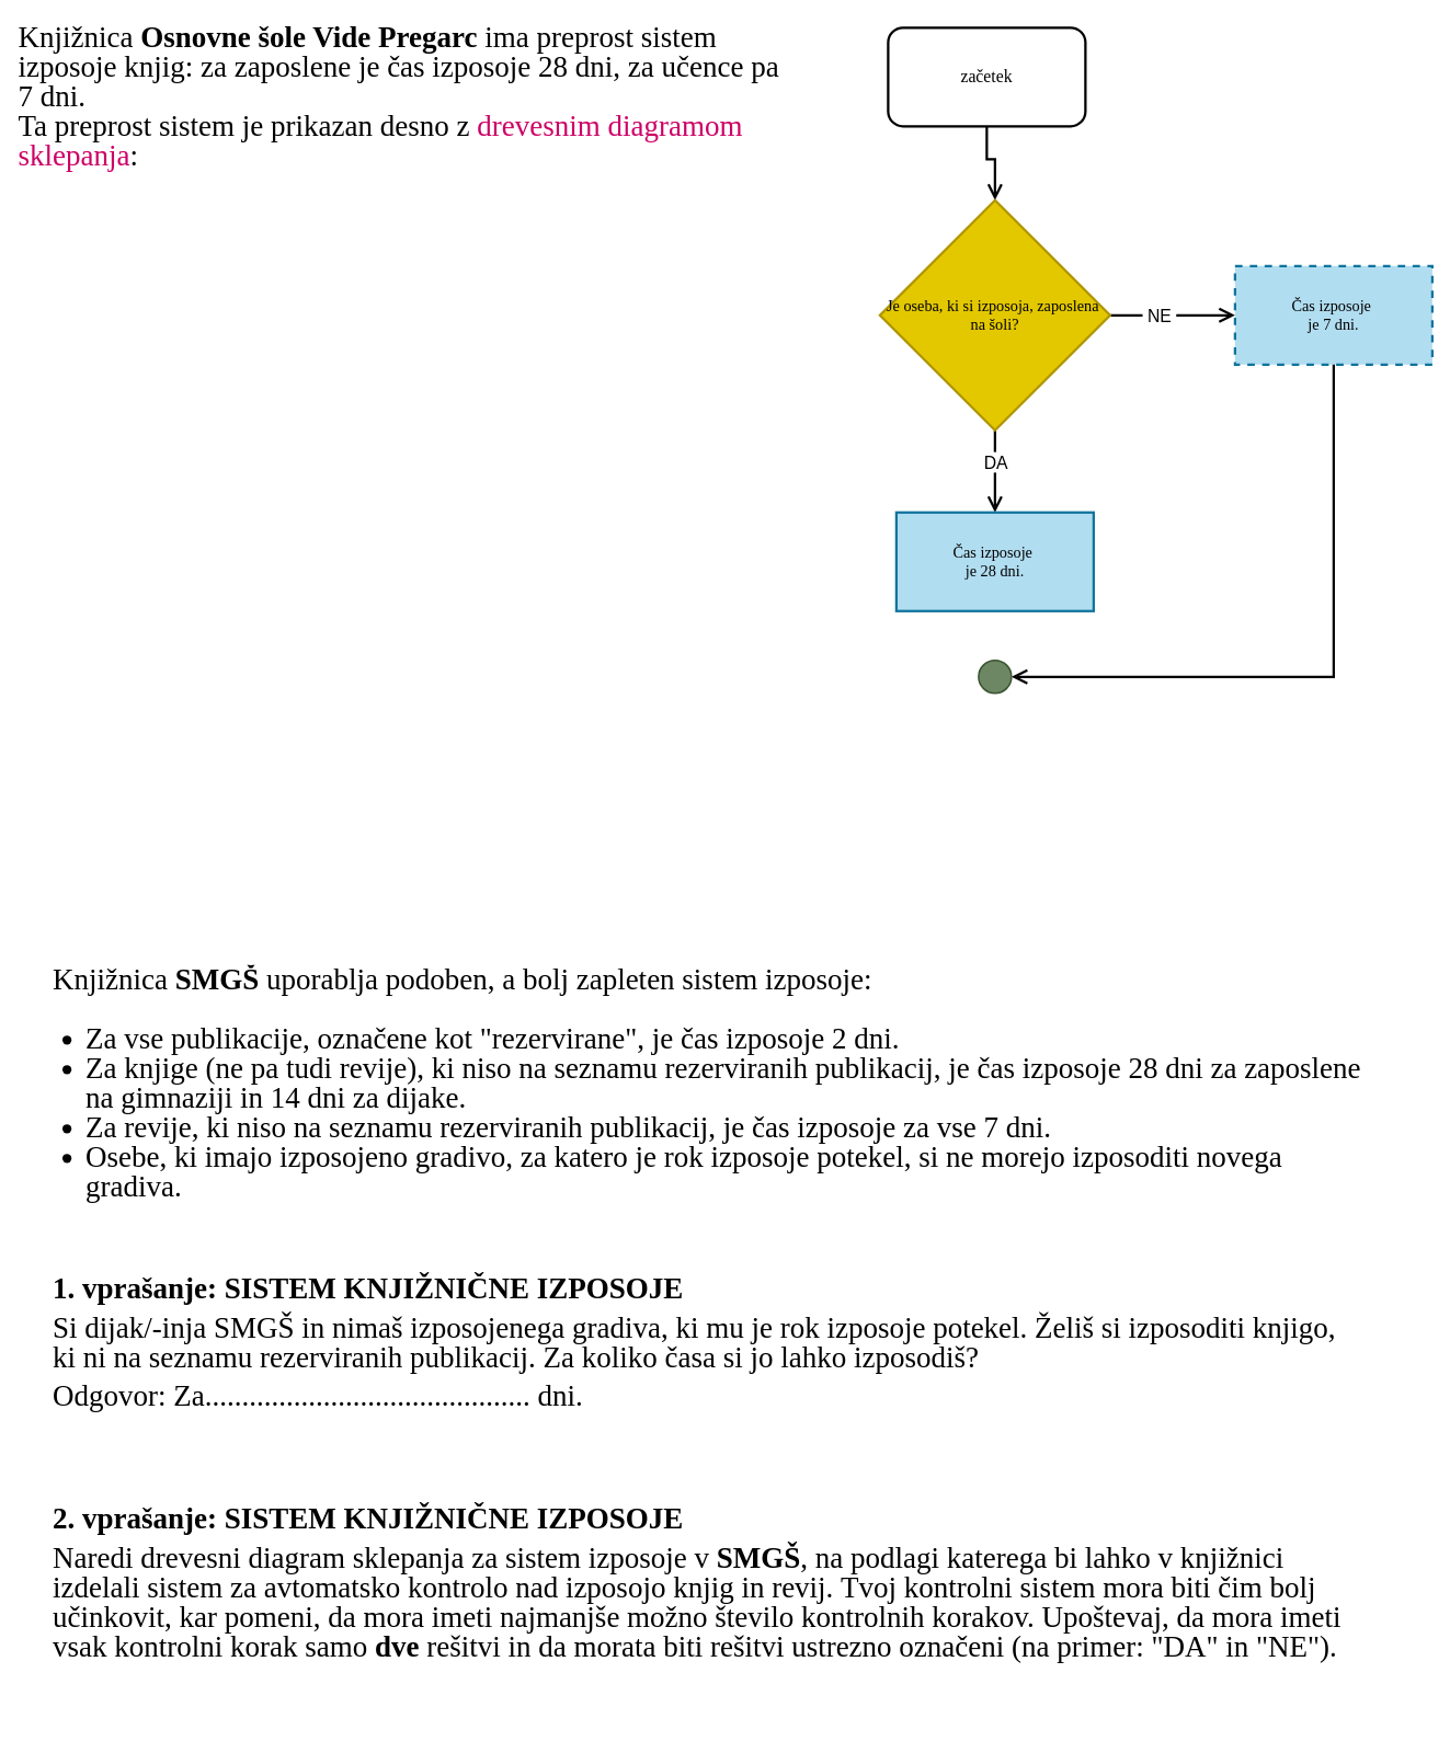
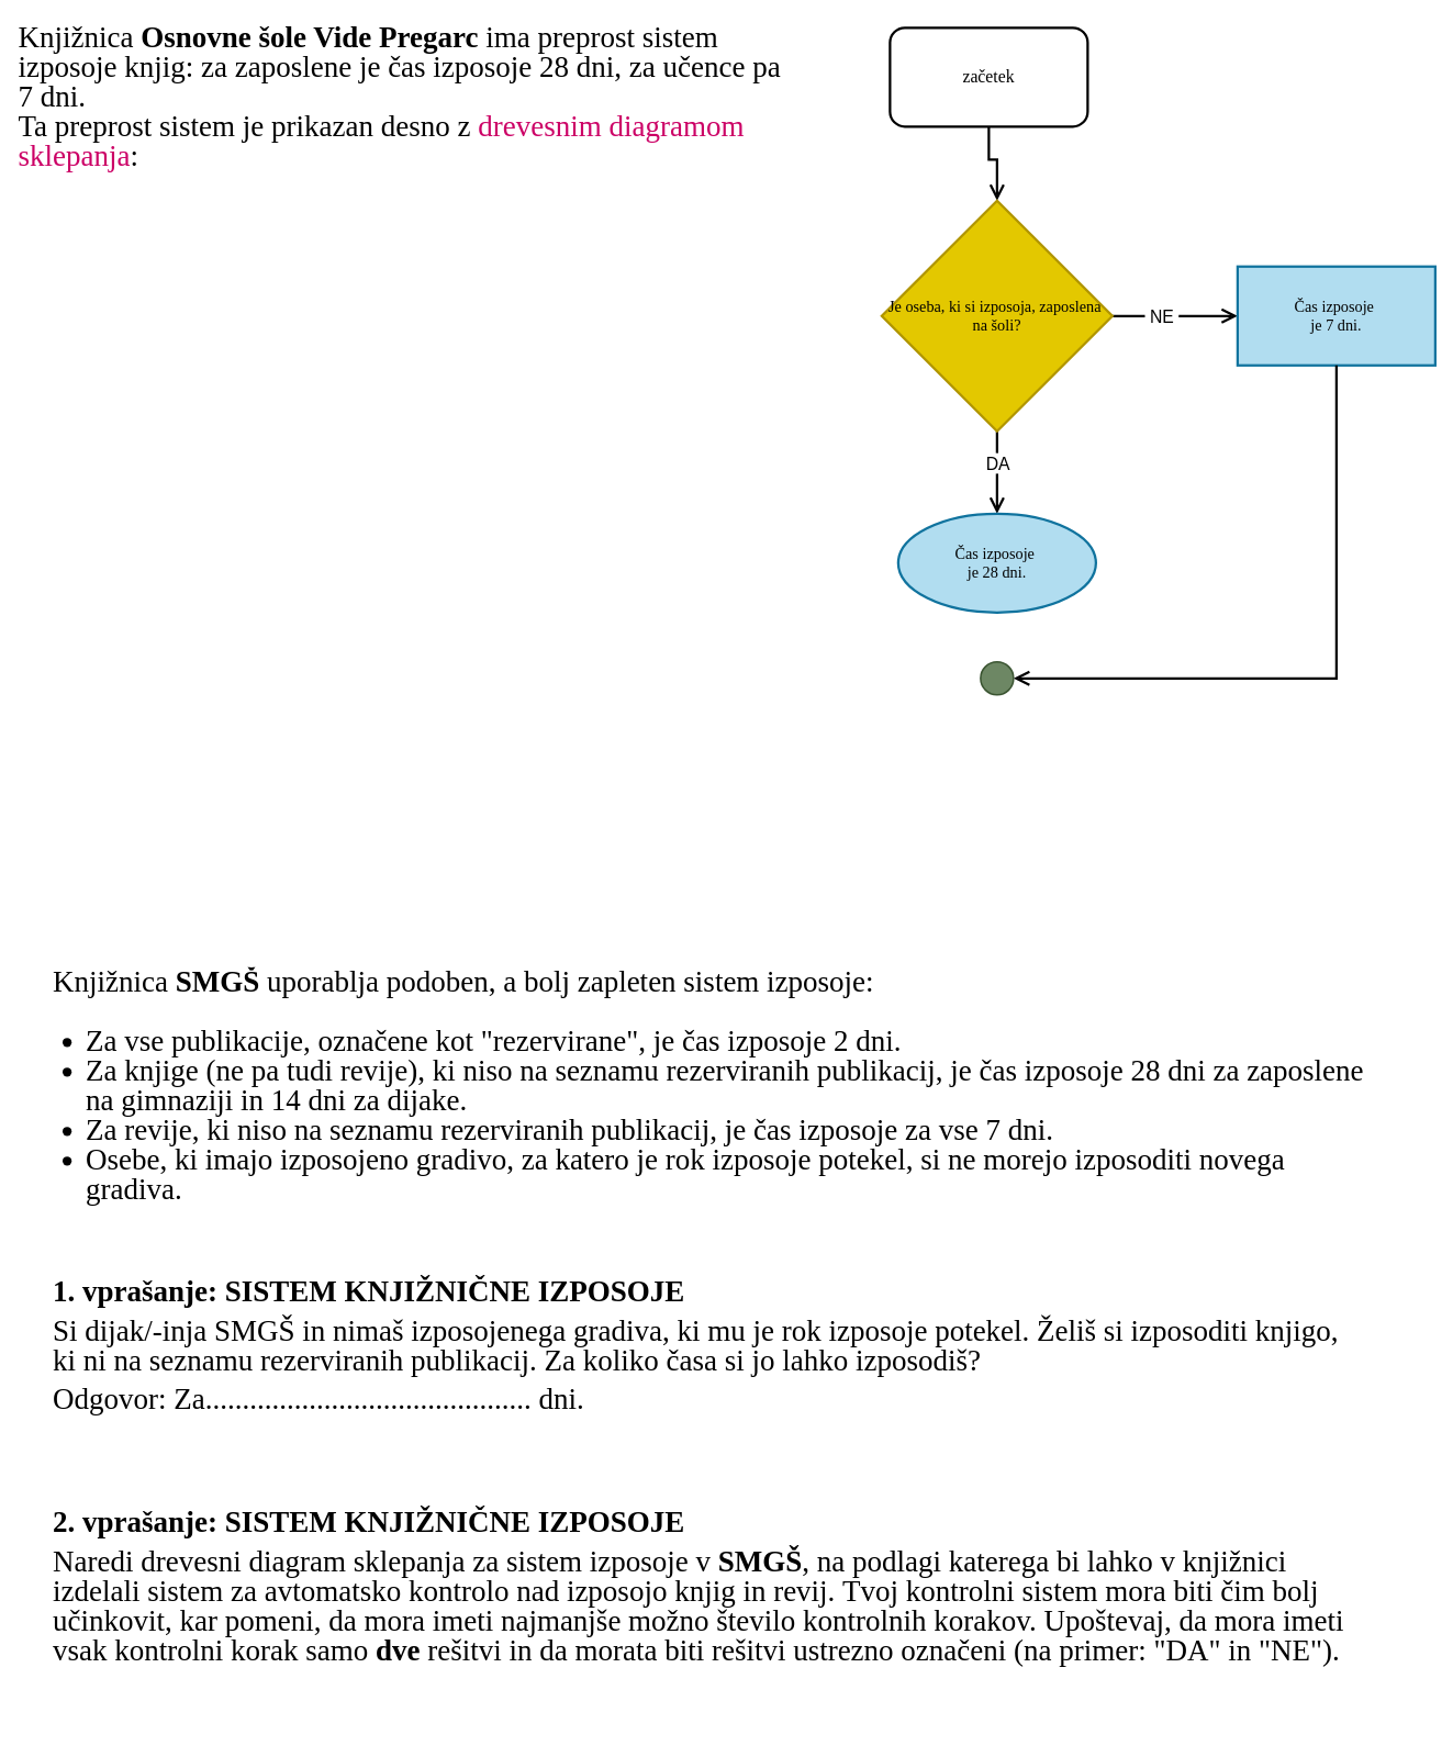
  <mxCell id="0" />
  <mxCell id="1" parent="0" />
  <mxCell id="2" value="" style="group;fontSize=17;fontFamily=Space Mono;fontSource=https%3A%2F%2Ffonts.googleapis.com%2Fcss%3Ffamily%3DSpace%2BMono;" parent="1" vertex="1" connectable="0"><mxGeometry x="1070" y="23" width="672" height="1020" as="geometry" /></mxCell>
  <mxCell id="3" style="edgeStyle=orthogonalEdgeStyle;rounded=0;orthogonalLoop=1;jettySize=auto;html=1;entryX=0.5;entryY=0;entryDx=0;entryDy=0;strokeWidth=3;endArrow=open;endFill=0;endSize=13;" parent="2" source="4" target="9" edge="1"><mxGeometry relative="1" as="geometry" /></mxCell>
  <mxCell id="4" value="&lt;font face=&quot;Space Mono&quot;&gt;začetek&lt;/font&gt;" style="rounded=1;whiteSpace=wrap;html=1;strokeWidth=3;fontSize=21;" parent="2" vertex="1"><mxGeometry x="10" y="10" width="240" height="120" as="geometry" /></mxCell>
  <mxCell id="5" style="edgeStyle=orthogonalEdgeStyle;rounded=0;orthogonalLoop=1;jettySize=auto;html=1;entryX=0.5;entryY=0;entryDx=0;entryDy=0;strokeWidth=3;endArrow=open;endFill=0;endSize=13;strokeColor=default;align=center;verticalAlign=middle;fontFamily=Helvetica;fontSize=11;fontColor=default;labelBackgroundColor=default;" parent="2" source="9" target="10" edge="1"><mxGeometry relative="1" as="geometry" /></mxCell>
  <mxCell id="6" value="DA" style="edgeLabel;html=1;align=center;verticalAlign=middle;resizable=0;points=[];fontFamily=Helvetica;fontSize=21;rounded=0;strokeColor=default;strokeWidth=3;fontColor=default;labelBackgroundColor=default;" parent="5" vertex="1" connectable="0"><mxGeometry x="-0.288" y="1" relative="1" as="geometry"><mxPoint x="-1" y="2" as="offset" /></mxGeometry></mxCell>
  <mxCell id="7" style="edgeStyle=orthogonalEdgeStyle;rounded=0;orthogonalLoop=1;jettySize=auto;html=1;entryX=0;entryY=0.5;entryDx=0;entryDy=0;strokeWidth=3;endArrow=open;endFill=0;endSize=13;strokeColor=default;align=center;verticalAlign=middle;fontFamily=Helvetica;fontSize=11;fontColor=default;labelBackgroundColor=default;" parent="2" source="9" target="11" edge="1"><mxGeometry relative="1" as="geometry" /></mxCell>
  <mxCell id="8" value="&amp;nbsp;NE&amp;nbsp;" style="edgeLabel;html=1;align=center;verticalAlign=middle;resizable=0;points=[];fontFamily=Helvetica;fontSize=21;rounded=0;strokeColor=default;strokeWidth=3;fontColor=default;labelBackgroundColor=default;fillColor=none;gradientColor=none;" parent="7" vertex="1" connectable="0"><mxGeometry x="-0.228" relative="1" as="geometry"><mxPoint as="offset" /></mxGeometry></mxCell>
  <mxCell id="9" value="Je oseba, ki si izposoja, zaposlena&amp;nbsp;&lt;div&gt;na šoli?&lt;/div&gt;" style="rhombus;whiteSpace=wrap;html=1;strokeWidth=3;fontFamily=Space Mono;fontSource=https%3A%2F%2Ffonts.googleapis.com%2Fcss%3Ffamily%3DSpace%2BMono;fontSize=19;fillColor=#e3c800;fontColor=#000000;strokeColor=#B09500;" parent="2" vertex="1"><mxGeometry y="220" width="280" height="280" as="geometry" /></mxCell>
- <mxCell id="10" value="Čas izposoje&amp;nbsp;&lt;div&gt;je 28 dni.&lt;/div&gt;" style="rounded=0;whiteSpace=wrap;html=1;strokeWidth=3;fontFamily=Space Mono;fontSource=https%3A%2F%2Ffonts.googleapis.com%2Fcss%3Ffamily%3DSpace%2BMono;fontSize=19;fillColor=#b1ddf0;strokeColor=#10739e;" parent="2" vertex="1"><mxGeometry x="20" y="600" width="240" height="120" as="geometry" /></mxCell>
- <mxCell id="11" value="Čas izposoje&amp;nbsp;&lt;div&gt;je 7 dni.&lt;/div&gt;" style="rounded=0;whiteSpace=wrap;html=1;strokeWidth=3;fontFamily=Space Mono;fontSource=https%3A%2F%2Ffonts.googleapis.com%2Fcss%3Ffamily%3DSpace%2BMono;fontSize=19;fillColor=#b1ddf0;strokeColor=#10739e;dashed=1;" parent="2" vertex="1"><mxGeometry x="432" y="300" width="240" height="120" as="geometry" /></mxCell>
+ <mxCell id="10" value="Čas izposoje&amp;nbsp;&lt;div&gt;je 28 dni.&lt;/div&gt;" style="ellipse;whiteSpace=wrap;html=1;strokeWidth=3;fontFamily=Space Mono;fontSource=https%3A%2F%2Ffonts.googleapis.com%2Fcss%3Ffamily%3DSpace%2BMono;fontSize=19;fillColor=#b1ddf0;strokeColor=#10739e;" parent="2" vertex="1"><mxGeometry x="20" y="600" width="240" height="120" as="geometry" /></mxCell>
+ <mxCell id="11" value="Čas izposoje&amp;nbsp;&lt;div&gt;je 7 dni.&lt;/div&gt;" style="rounded=0;whiteSpace=wrap;html=1;strokeWidth=3;fontFamily=Space Mono;fontSource=https%3A%2F%2Ffonts.googleapis.com%2Fcss%3Ffamily%3DSpace%2BMono;fontSize=19;fillColor=#b1ddf0;strokeColor=#10739e;" parent="2" vertex="1"><mxGeometry x="432" y="300" width="240" height="120" as="geometry" /></mxCell>
  <mxCell id="12" value="" style="endArrow=open;html=1;rounded=0;exitX=0.5;exitY=1;exitDx=0;exitDy=0;strokeColor=default;strokeWidth=3;align=center;verticalAlign=middle;fontFamily=Helvetica;fontSize=11;fontColor=default;labelBackgroundColor=default;endFill=0;endSize=13;entryX=1;entryY=0.5;entryDx=0;entryDy=0;flowAnimation=0;jumpStyle=none;" parent="2" source="11" target="13" edge="1"><mxGeometry width="50" height="50" relative="1" as="geometry"><mxPoint x="252" y="740" as="sourcePoint" /><mxPoint x="172" y="780" as="targetPoint" /><Array as="points"><mxPoint x="552" y="800" /></Array></mxGeometry></mxCell>
  <mxCell id="13" value="" style="ellipse;whiteSpace=wrap;html=1;aspect=fixed;strokeWidth=2;fillColor=#6d8764;fontColor=#ffffff;strokeColor=#3A5431;" parent="2" vertex="1"><mxGeometry x="120" y="780" width="40" height="40" as="geometry" /></mxCell>
  <mxCell id="14" value="&lt;h1 style=&quot;margin-top: 0px; line-height: 100%;&quot;&gt;&lt;p style=&quot;margin: 0px; font-style: normal; font-variant-caps: normal; font-weight: normal; font-width: normal; font-size-adjust: none; font-kerning: auto; font-variant-alternates: normal; font-variant-ligatures: normal; font-variant-numeric: normal; font-variant-east-asian: normal; font-variant-position: normal; font-feature-settings: normal; font-optical-sizing: auto; font-variation-settings: normal;&quot;&gt;&lt;font style=&quot;line-height: 100%;&quot; face=&quot;Rubik&quot;&gt;Knjižnica &lt;b&gt;Osnovne šole Vide Pregarc&amp;nbsp;&lt;/b&gt;ima preprost sistem izposoje knjig: za zaposlene je čas izposoje 28 dni, za učence pa 7 dni.&amp;nbsp;&lt;/font&gt;&lt;/p&gt;&lt;p style=&quot;margin: 0px; font-style: normal; font-variant-caps: normal; font-weight: normal; font-width: normal; font-size-adjust: none; font-kerning: auto; font-variant-alternates: normal; font-variant-ligatures: normal; font-variant-numeric: normal; font-variant-east-asian: normal; font-variant-position: normal; font-feature-settings: normal; font-optical-sizing: auto; font-variation-settings: normal;&quot;&gt;&lt;font style=&quot;line-height: 100%;&quot; face=&quot;Rubik&quot;&gt;Ta preprost sistem je prikazan desno z &lt;span style=&quot;color: rgb(204, 0, 102);&quot;&gt;drevesnim diagramom sklepanja&lt;/span&gt;:&amp;nbsp;&lt;/font&gt;&lt;/p&gt;&lt;/h1&gt;" style="text;html=1;whiteSpace=wrap;overflow=hidden;rounded=0;flipV=1;fontSize=18;" parent="1" vertex="1"><mxGeometry x="20" y="20" width="930" height="220" as="geometry" /></mxCell>
  <mxCell id="15" value="&lt;h1 style=&quot;margin-top: 0px; line-height: 100%;&quot;&gt;&lt;p style=&quot;margin: 0px 0px 11px; font-style: normal; font-variant-caps: normal; font-width: normal; font-size-adjust: none; font-kerning: auto; font-variant-alternates: normal; font-variant-ligatures: normal; font-variant-numeric: normal; font-variant-east-asian: normal; font-variant-position: normal; font-feature-settings: normal; font-optical-sizing: auto; font-variation-settings: normal;&quot;&gt;&lt;font style=&quot;font-weight: normal; line-height: 100%;&quot;&gt;Knjižnica &lt;/font&gt;&lt;font style=&quot;line-height: 100%;&quot;&gt;SMGŠ&lt;/font&gt;&lt;font style=&quot;font-weight: normal; line-height: 100%;&quot;&gt;&amp;nbsp;uporablja podoben, a bolj zapleten sistem izposoje:&amp;nbsp;&lt;/font&gt;&lt;/p&gt;&lt;p style=&quot;margin: 0px 0px 11px; font-style: normal; font-variant-caps: normal; font-width: normal; line-height: normal; font-size-adjust: none; font-kerning: auto; font-variant-alternates: normal; font-variant-ligatures: normal; font-variant-numeric: normal; font-variant-east-asian: normal; font-variant-position: normal; font-feature-settings: normal; font-optical-sizing: auto; font-variation-settings: normal;&quot;&gt;&lt;/p&gt;&lt;ul&gt;&lt;li&gt;&lt;span style=&quot;font-weight: normal;&quot;&gt;&lt;span style=&quot;text-indent: -18px;&quot;&gt;Za vse publikacije, označene kot &quot;rezervirane&quot;, je čas izposoje 2 dni.&amp;nbsp;&lt;/span&gt;&lt;/span&gt;&lt;/li&gt;&lt;li&gt;&lt;span style=&quot;font-weight: normal; text-indent: -18px;&quot;&gt;Za knjige (ne pa tudi revije), ki &lt;/span&gt;&lt;span style=&quot;font-weight: normal; text-indent: -18px;&quot;&gt;niso &lt;/span&gt;&lt;span style=&quot;font-weight: normal; text-indent: -18px;&quot;&gt;na seznamu rezerviranih publikacij, je čas izposoje 28 dni za zaposlene na gimnaziji in 14 dni za dijake.&amp;nbsp;&lt;/span&gt;&lt;/li&gt;&lt;li&gt;&lt;span style=&quot;font-weight: normal; text-indent: -18px;&quot;&gt;Za revije, ki &lt;/span&gt;&lt;span style=&quot;font-weight: normal; text-indent: -18px;&quot;&gt;niso &lt;/span&gt;&lt;span style=&quot;font-weight: normal; text-indent: -18px;&quot;&gt;na seznamu rezerviranih publikacij, je čas izposoje za vse 7 dni.&amp;nbsp;&lt;/span&gt;&lt;/li&gt;&lt;li&gt;&lt;span style=&quot;text-indent: -18px; font-weight: normal;&quot;&gt;Osebe, ki imajo izposojeno gradivo, za katero je rok izposoje potekel, si ne morejo izposoditi novega gradiva.&amp;nbsp;&lt;/span&gt;&lt;/li&gt;&lt;/ul&gt;&lt;p&gt;&lt;/p&gt;&lt;div&gt;&lt;br&gt;&lt;/div&gt;&lt;/h1&gt;" style="text;html=1;whiteSpace=wrap;overflow=hidden;rounded=0;fontFamily=Rubik;fontSize=18;fontColor=default;fontSource=https%3A%2F%2Ffonts.googleapis.com%2Fcss%3Ffamily%3DRubik;spacing=2;flipV=1;verticalAlign=middle;" vertex="1" parent="1"><mxGeometry x="62" y="1171" width="1618" height="340" as="geometry" /></mxCell>
  <mxCell id="16" value="&lt;h1 style=&quot;margin-top: 0px; line-height: 100%;&quot;&gt;&lt;p style=&quot;margin: 12px 0px; text-align: justify; font-style: normal; font-variant-caps: normal; font-width: normal; font-size-adjust: none; font-kerning: auto; font-variant-alternates: normal; font-variant-ligatures: normal; font-variant-numeric: normal; font-variant-east-asian: normal; font-variant-position: normal; font-feature-settings: normal; font-optical-sizing: auto; font-variation-settings: normal;&quot;&gt;&lt;font style=&quot;line-height: 100%;&quot; data-font-src=&quot;https://fonts.googleapis.com/css?family=Rubik&quot; face=&quot;Rubik&quot;&gt;1. vprašanje: SISTEM KNJIŽNIČNE IZPOSOJE &lt;span style=&quot;font-style: normal; font-variant-caps: normal; font-width: normal; font-size-adjust: none; font-kerning: auto; font-variant-alternates: normal; font-variant-ligatures: normal; font-variant-numeric: normal; font-variant-east-asian: normal; font-variant-position: normal; font-feature-settings: normal; font-optical-sizing: auto; font-variation-settings: normal; color: rgb(127, 127, 127);&quot;&gt;&lt;i&gt;&amp;nbsp;&lt;/i&gt;&lt;span style=&quot;font-weight: normal;&quot;&gt;&lt;i&gt;&lt;/i&gt;&lt;/span&gt;&lt;/span&gt;&lt;/font&gt;&lt;/p&gt;&lt;p style=&quot;margin: 0px 0px 11px; font-style: normal; font-variant-caps: normal; font-width: normal; font-size-adjust: none; font-kerning: auto; font-variant-alternates: normal; font-variant-ligatures: normal; font-variant-numeric: normal; font-variant-east-asian: normal; font-variant-position: normal; font-feature-settings: normal; font-optical-sizing: auto; font-variation-settings: normal;&quot;&gt;&lt;font style=&quot;font-weight: normal; line-height: 100%;&quot; data-font-src=&quot;https://fonts.googleapis.com/css?family=Rubik&quot; face=&quot;Rubik&quot;&gt;Si dijak/-inja SMGŠ in nimaš izposojenega gradiva, ki mu je rok izposoje potekel. Želiš si izposoditi knjigo, ki ni na seznamu rezerviranih publikacij. Za koliko časa si jo lahko izposodiš?&amp;nbsp;&lt;/font&gt;&lt;/p&gt;&lt;p style=&quot;margin: 0px 0px 14px; font-style: normal; font-variant-caps: normal; font-width: normal; font-size-adjust: none; font-kerning: auto; font-variant-alternates: normal; font-variant-ligatures: normal; font-variant-numeric: normal; font-variant-east-asian: normal; font-variant-position: normal; font-feature-settings: normal; font-optical-sizing: auto; font-variation-settings: normal;&quot;&gt;&lt;font style=&quot;font-weight: normal; line-height: 100%;&quot; data-font-src=&quot;https://fonts.googleapis.com/css?family=Rubik&quot; face=&quot;Rubik&quot;&gt;Odgovor: Za............................................ dni.&amp;nbsp;&lt;/font&gt;&lt;/p&gt;&lt;/h1&gt;" style="text;html=1;whiteSpace=wrap;overflow=hidden;rounded=0;fontFamily=Helvetica;fontSize=18;fontColor=default;flipV=1;" vertex="1" parent="1"><mxGeometry x="62" y="1531" width="1580" height="200" as="geometry" /></mxCell>
  <mxCell id="17" value="&lt;h1 style=&quot;margin-top: 0px; line-height: 100%;&quot;&gt;&lt;p style=&quot;margin: 12px 0px; text-align: justify; font-style: normal; font-variant-caps: normal; font-weight: normal; font-width: normal; font-size-adjust: none; font-kerning: auto; font-variant-alternates: normal; font-variant-ligatures: normal; font-variant-numeric: normal; font-variant-east-asian: normal; font-variant-position: normal; font-feature-settings: normal; font-optical-sizing: auto; font-variation-settings: normal;&quot;&gt;&lt;b&gt;2. vprašanje: SISTEM KNJIŽNIČNE IZPOSOJE&lt;/b&gt;&lt;/p&gt;&lt;p style=&quot;margin: 0px 0px 11px; font-style: normal; font-variant-caps: normal; font-weight: normal; font-width: normal; font-size-adjust: none; font-kerning: auto; font-variant-alternates: normal; font-variant-ligatures: normal; font-variant-numeric: normal; font-variant-east-asian: normal; font-variant-position: normal; font-feature-settings: normal; font-optical-sizing: auto; font-variation-settings: normal;&quot;&gt;Naredi drevesni diagram sklepanja za sistem izposoje v &lt;b&gt;SMGŠ&lt;/b&gt;, na podlagi katerega bi lahko v knjižnici izdelali sistem za avtomatsko kontrolo nad izposojo knjig in revij.&amp;nbsp;&lt;font&gt;Tvoj kontrolni sistem mora biti čim bolj učinkovit, kar pomeni, da mora imeti najmanjše možno število kontrolnih korakov. Upoštevaj, da mora imeti vsak kontrolni korak samo &lt;b&gt;dve &lt;/b&gt;rešitvi in da morata biti rešitvi ustrezno označeni (na primer: &quot;DA&quot; in &quot;NE&quot;).&amp;nbsp;&lt;/font&gt;&lt;/p&gt;&lt;/h1&gt;" style="text;html=1;whiteSpace=wrap;overflow=hidden;rounded=0;fontFamily=Rubik;fontSize=18;fontColor=default;fontSource=https%3A%2F%2Ffonts.googleapis.com%2Fcss%3Ffamily%3DRubik;flipV=1;" vertex="1" parent="1"><mxGeometry x="62" y="1811" width="1608" height="300" as="geometry" /></mxCell>
